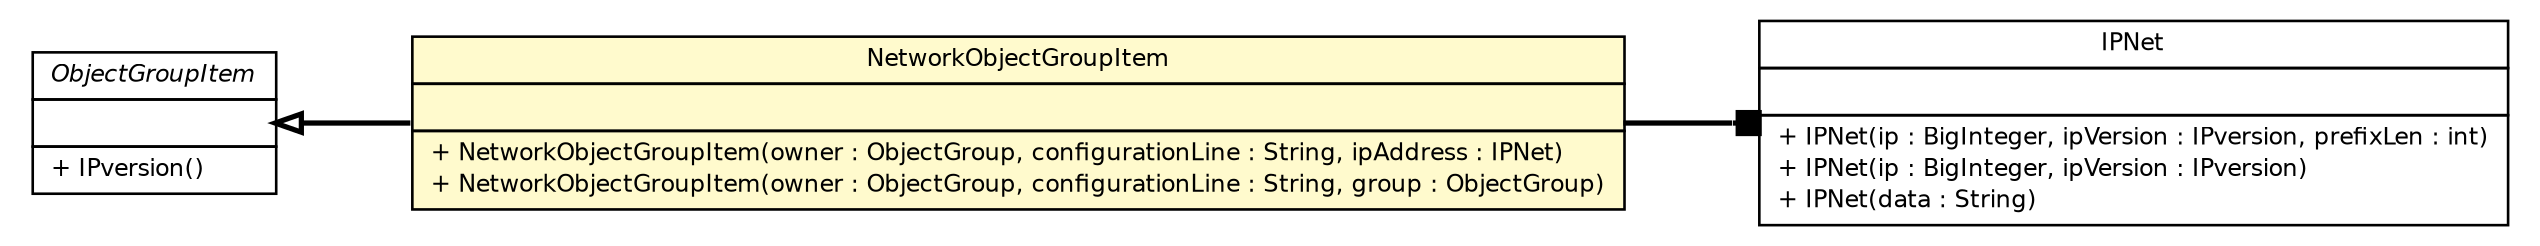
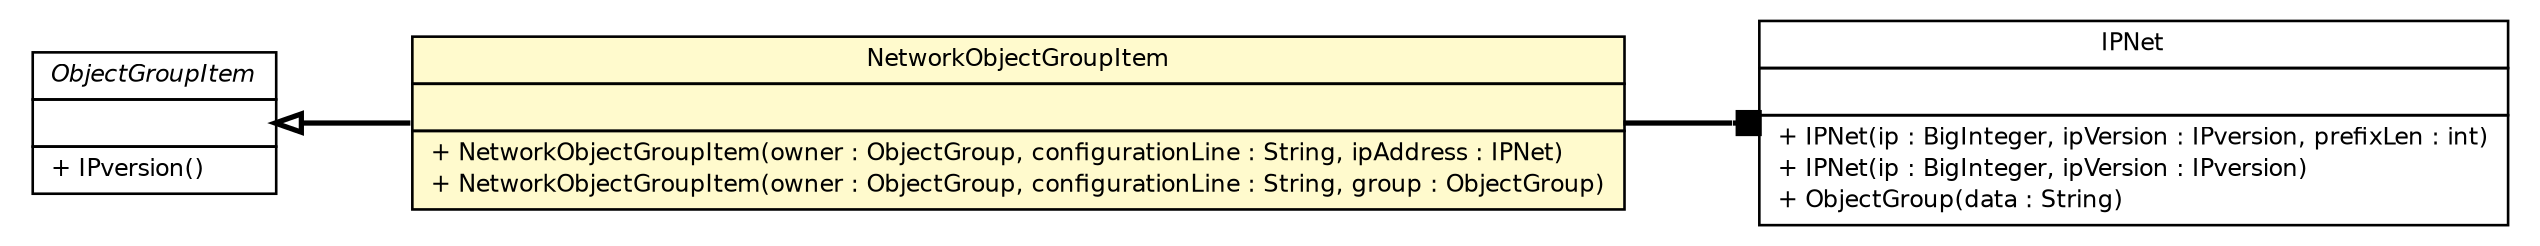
  digraph {
    rankdir=LR
    node [fontcolor=black fontname=Helvetica fontsize=9.0 shape=plaintext]
    edge [fontname=Helvetica headport=p labelfontname=Helvetica labelfontsize=10 style=bold tailport=p]
-   n1 [label=<<table border="0" cellborder="1" cellspacing="0" cellpadding="2" port="p" href="../../../lib/ip/IPNet.html"> 		<tr><td><table border="0" cellspacing="0" cellpadding="1"> 			<tr><td> IPNet </td></tr> 		</table></td></tr> 		<tr><td><table border="0" cellspacing="0" cellpadding="1"> 			<tr><td align="left">  </td></tr> 		</table></td></tr> 		<tr><td><table border="0" cellspacing="0" cellpadding="1"> 			<tr><td align="left"> + IPNet(ip : BigInteger, ipVersion : IPversion, prefixLen : int) </td></tr> 			<tr><td align="left"> + IPNet(ip : BigInteger, ipVersion : IPversion) </td></tr> 			<tr><td align="left"> + IPNet(data : String) </td></tr> 		</table></td></tr> 		</table>>]
+   n1 [label=<<table border="0" cellborder="1" cellspacing="0" cellpadding="2" port="p" href="../../../lib/ip/IPNet.html"> 		<tr><td><table border="0" cellspacing="0" cellpadding="1"> 			<tr><td> IPNet </td></tr> 		</table></td></tr> 		<tr><td><table border="0" cellspacing="0" cellpadding="1"> 			<tr><td align="left">  </td></tr> 		</table></td></tr> 		<tr><td><table border="0" cellspacing="0" cellpadding="1"> 			<tr><td align="left"> + IPNet(ip : BigInteger, ipVersion : IPversion, prefixLen : int) </td></tr> 			<tr><td align="left"> + IPNet(ip : BigInteger, ipVersion : IPversion) </td></tr> 			<tr><td align="left"> + ObjectGroup(data : String) </td></tr> 		</table></td></tr> 		</table>>]
    n2 [label=<<table border="0" cellborder="1" cellspacing="0" cellpadding="2" port="p" bgcolor="lemonChiffon" href="./NetworkObjectGroupItem.html"> 		<tr><td><table border="0" cellspacing="0" cellpadding="1"> 			<tr><td> NetworkObjectGroupItem </td></tr> 		</table></td></tr> 		<tr><td><table border="0" cellspacing="0" cellpadding="1"> 			<tr><td align="left">  </td></tr> 		</table></td></tr> 		<tr><td><table border="0" cellspacing="0" cellpadding="1"> 			<tr><td align="left"> + NetworkObjectGroupItem(owner : ObjectGroup, configurationLine : String, ipAddress : IPNet) </td></tr> 			<tr><td align="left"> + NetworkObjectGroupItem(owner : ObjectGroup, configurationLine : String, group : ObjectGroup) </td></tr> 		</table></td></tr> 		</table>>]
    n3 [label=<<table border="0" cellborder="1" cellspacing="0" cellpadding="2" port="p" href="./ObjectGroupItem.html"> 		<tr><td><table border="0" cellspacing="0" cellpadding="1"> 			<tr><td><font face="Helvetica-Oblique"> ObjectGroupItem </font></td></tr> 		</table></td></tr> 		<tr><td><table border="0" cellspacing="0" cellpadding="1"> 			<tr><td align="left">  </td></tr> 		</table></td></tr> 		<tr><td><table border="0" cellspacing="0" cellpadding="1"> 			<tr><td align="left"> + IPversion() </td></tr> 		</table></td></tr> 		</table>>]
    n2 -> n1 [arrowhead=box color=black fontcolor=black fontsize=10.0]
    n3 -> n2 [arrowtail=empty dir=back fontsize=10]
  }
